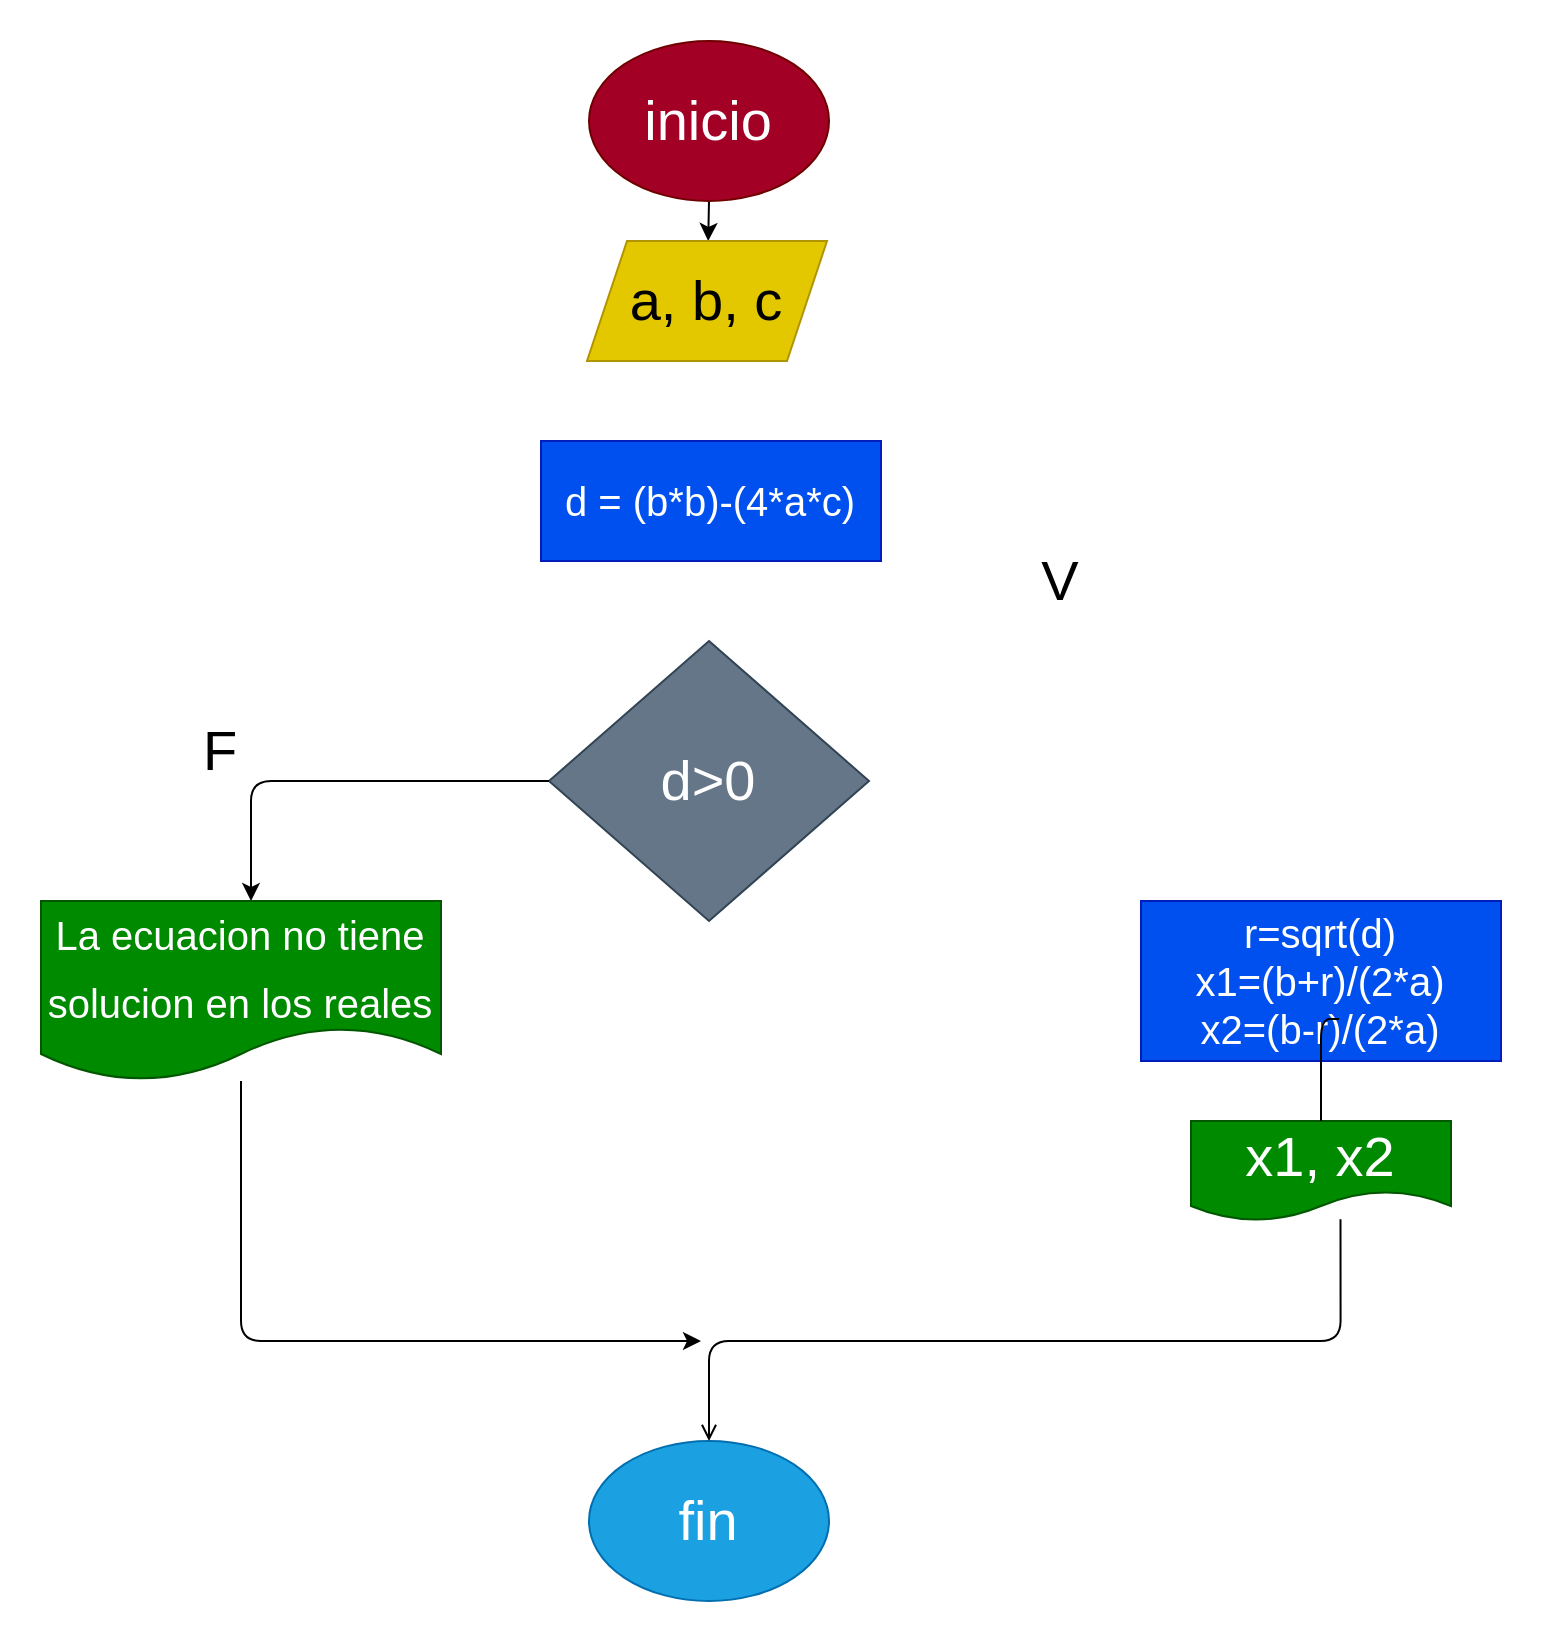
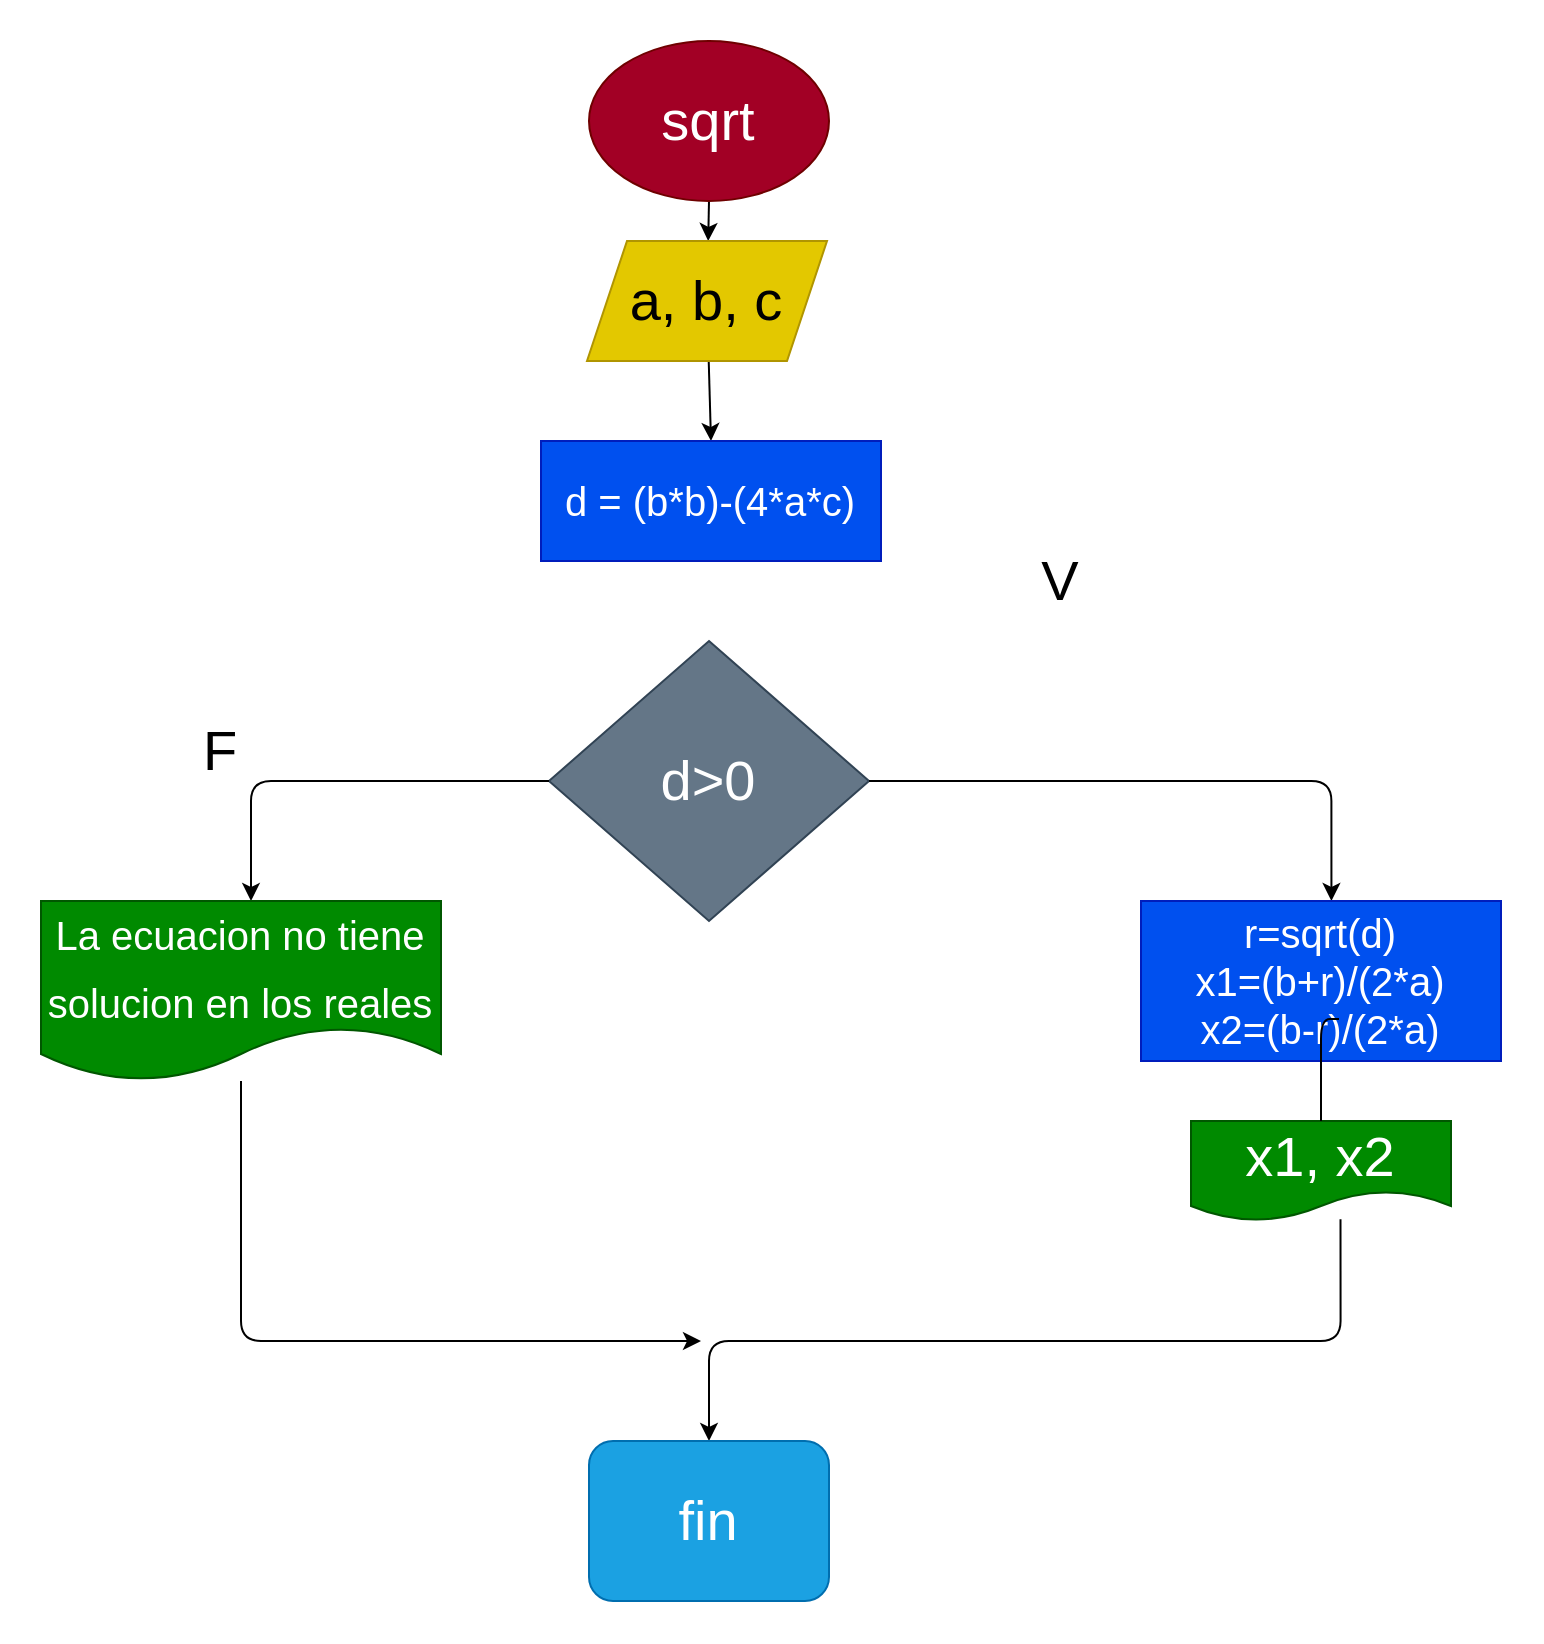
  <mxCell id="0" />
  <mxCell id="1" parent="0" />
  <mxCell id="2" value="" style="edgeStyle=none;html=1;fontSize=28;" edge="1" parent="1" target="4"><mxGeometry relative="1" as="geometry"><mxPoint x="354" y="100" as="sourcePoint" /></mxGeometry></mxCell>
+ <mxCell id="3" style="edgeStyle=none;html=1;entryX=0.5;entryY=0;entryDx=0;entryDy=0;" edge="1" parent="1" source="4" target="15"><mxGeometry relative="1" as="geometry" /></mxCell>
  <mxCell id="4" value="a, b, c" style="shape=parallelogram;perimeter=parallelogramPerimeter;whiteSpace=wrap;html=1;fixedSize=1;fontSize=28;fillColor=#e3c800;fontColor=#000000;strokeColor=#B09500;" vertex="1" parent="1"><mxGeometry x="293" y="120" width="120" height="60" as="geometry" /></mxCell>
  <mxCell id="5" value="d&amp;gt;0" style="rhombus;whiteSpace=wrap;html=1;fontSize=28;fillColor=#647687;fontColor=#ffffff;strokeColor=#314354;" vertex="1" parent="1"><mxGeometry x="274" y="320" width="160" height="140" as="geometry" /></mxCell>
+ <mxCell id="6" value="" style="edgeStyle=segmentEdgeStyle;endArrow=classic;html=1;fontSize=28;exitX=1;exitY=0.5;exitDx=0;exitDy=0;entryX=0.529;entryY=0;entryDx=0;entryDy=0;entryPerimeter=0;" edge="1" parent="1" source="5" target="16"><mxGeometry width="50" height="50" relative="1" as="geometry"><mxPoint x="470" y="370" as="sourcePoint" /><mxPoint x="660" y="450" as="targetPoint" /></mxGeometry></mxCell>
  <mxCell id="7" value="" style="edgeStyle=segmentEdgeStyle;endArrow=classic;html=1;fontSize=28;exitX=0;exitY=0.5;exitDx=0;exitDy=0;" edge="1" parent="1" source="5"><mxGeometry width="50" height="50" relative="1" as="geometry"><mxPoint x="250" y="370" as="sourcePoint" /><mxPoint x="125" y="450" as="targetPoint" /></mxGeometry></mxCell>
- <mxCell id="8" value="" style="edgeStyle=segmentEdgeStyle;endArrow=open;html=1;fontSize=28;exitX=0.575;exitY=0.983;exitDx=0;exitDy=0;exitPerimeter=0;entryX=0.5;entryY=0;entryDx=0;entryDy=0;startArrow=none;" edge="1" parent="1" source="17" target="9"><mxGeometry width="50" height="50" relative="1" as="geometry"><mxPoint x="669" y="508.98" as="sourcePoint" /><mxPoint x="350" y="840" as="targetPoint" /><Array as="points"><mxPoint x="670" y="670" /><mxPoint x="354" y="670" /></Array></mxGeometry></mxCell>
- <mxCell id="9" value="fin" style="ellipse;whiteSpace=wrap;html=1;fontSize=28;fillColor=#1ba1e2;fontColor=#ffffff;strokeColor=#006EAF;" vertex="1" parent="1"><mxGeometry x="294" y="720" width="120" height="80" as="geometry" /></mxCell>
+ <mxCell id="8" value="" style="edgeStyle=segmentEdgeStyle;endArrow=classic;html=1;fontSize=28;exitX=0.575;exitY=0.983;exitDx=0;exitDy=0;exitPerimeter=0;entryX=0.5;entryY=0;entryDx=0;entryDy=0;startArrow=none;" edge="1" parent="1" source="17" target="9"><mxGeometry width="50" height="50" relative="1" as="geometry"><mxPoint x="669" y="508.98" as="sourcePoint" /><mxPoint x="350" y="840" as="targetPoint" /><Array as="points"><mxPoint x="670" y="670" /><mxPoint x="354" y="670" /></Array></mxGeometry></mxCell>
+ <mxCell id="9" value="fin" style="whiteSpace=wrap;html=1;fontSize=28;fillColor=#1ba1e2;fontColor=#ffffff;strokeColor=#006EAF;rounded=1;" vertex="1" parent="1"><mxGeometry x="294" y="720" width="120" height="80" as="geometry" /></mxCell>
  <mxCell id="10" value="F" style="text;html=1;strokeColor=none;fillColor=none;align=center;verticalAlign=middle;whiteSpace=wrap;rounded=0;fontSize=28;" vertex="1" parent="1"><mxGeometry x="80" y="360" width="60" height="30" as="geometry" /></mxCell>
  <mxCell id="11" value="V" style="text;html=1;strokeColor=none;fillColor=none;align=center;verticalAlign=middle;whiteSpace=wrap;rounded=0;fontSize=28;" vertex="1" parent="1"><mxGeometry x="500" y="275" width="60" height="30" as="geometry" /></mxCell>
- <mxCell id="12" value="inicio" style="ellipse;whiteSpace=wrap;html=1;fontSize=28;fillColor=#a20025;fontColor=#ffffff;strokeColor=#6F0000;" vertex="1" parent="1"><mxGeometry x="294" y="20" width="120" height="80" as="geometry" /></mxCell>
+ <mxCell id="12" value="sqrt" style="ellipse;whiteSpace=wrap;html=1;fontSize=28;fillColor=#a20025;fontColor=#ffffff;strokeColor=#6F0000;" vertex="1" parent="1"><mxGeometry x="294" y="20" width="120" height="80" as="geometry" /></mxCell>
  <mxCell id="13" style="edgeStyle=none;html=1;fontSize=20;" edge="1" parent="1" source="14"><mxGeometry relative="1" as="geometry"><mxPoint x="350" y="670" as="targetPoint" /><Array as="points"><mxPoint x="120" y="670" /><mxPoint x="240" y="670" /></Array></mxGeometry></mxCell>
  <mxCell id="14" value="&lt;font style=&quot;font-size: 20px&quot;&gt;La ecuacion no tiene solucion en los reales&lt;/font&gt;" style="shape=document;whiteSpace=wrap;html=1;boundedLbl=1;fontSize=28;fillColor=#008a00;fontColor=#ffffff;strokeColor=#005700;" vertex="1" parent="1"><mxGeometry x="20" y="450" width="200" height="90" as="geometry" /></mxCell>
  <mxCell id="15" value="&lt;font style=&quot;font-size: 20px&quot;&gt;d = (b*b)-(4*a*c)&lt;/font&gt;" style="rounded=0;whiteSpace=wrap;html=1;fillColor=#0050ef;fontColor=#ffffff;strokeColor=#001DBC;" vertex="1" parent="1"><mxGeometry x="270" y="220" width="170" height="60" as="geometry" /></mxCell>
  <mxCell id="16" value="&lt;div&gt;&lt;span style=&quot;font-size: 20px&quot;&gt;r=sqrt(d)&lt;/span&gt;&lt;/div&gt;&lt;div&gt;&lt;span style=&quot;font-size: 20px&quot;&gt;x1=(b+r)/(2*a)&lt;/span&gt;&lt;/div&gt;&lt;div&gt;&lt;span style=&quot;font-size: 20px&quot;&gt;x2=(b-r)/(2*a)&lt;/span&gt;&lt;/div&gt;" style="rounded=0;whiteSpace=wrap;html=1;fillColor=#0050ef;fontColor=#ffffff;strokeColor=#001DBC;" vertex="1" parent="1"><mxGeometry x="570" y="450" width="180" height="80" as="geometry" /></mxCell>
  <mxCell id="17" value="x1, x2" style="shape=document;whiteSpace=wrap;html=1;boundedLbl=1;fontSize=28;fillColor=#008a00;fontColor=#ffffff;strokeColor=#005700;" vertex="1" parent="1"><mxGeometry x="595" y="560" width="130" height="50" as="geometry" /></mxCell>
  <mxCell id="18" value="" style="edgeStyle=segmentEdgeStyle;endArrow=none;html=1;fontSize=28;exitX=0.575;exitY=0.983;exitDx=0;exitDy=0;exitPerimeter=0;entryX=0.5;entryY=0;entryDx=0;entryDy=0;" edge="1" parent="1" target="17"><mxGeometry width="50" height="50" relative="1" as="geometry"><mxPoint x="669" y="508.98" as="sourcePoint" /><mxPoint x="354" y="940" as="targetPoint" /><Array as="points"><mxPoint x="660" y="509" /></Array></mxGeometry></mxCell>
